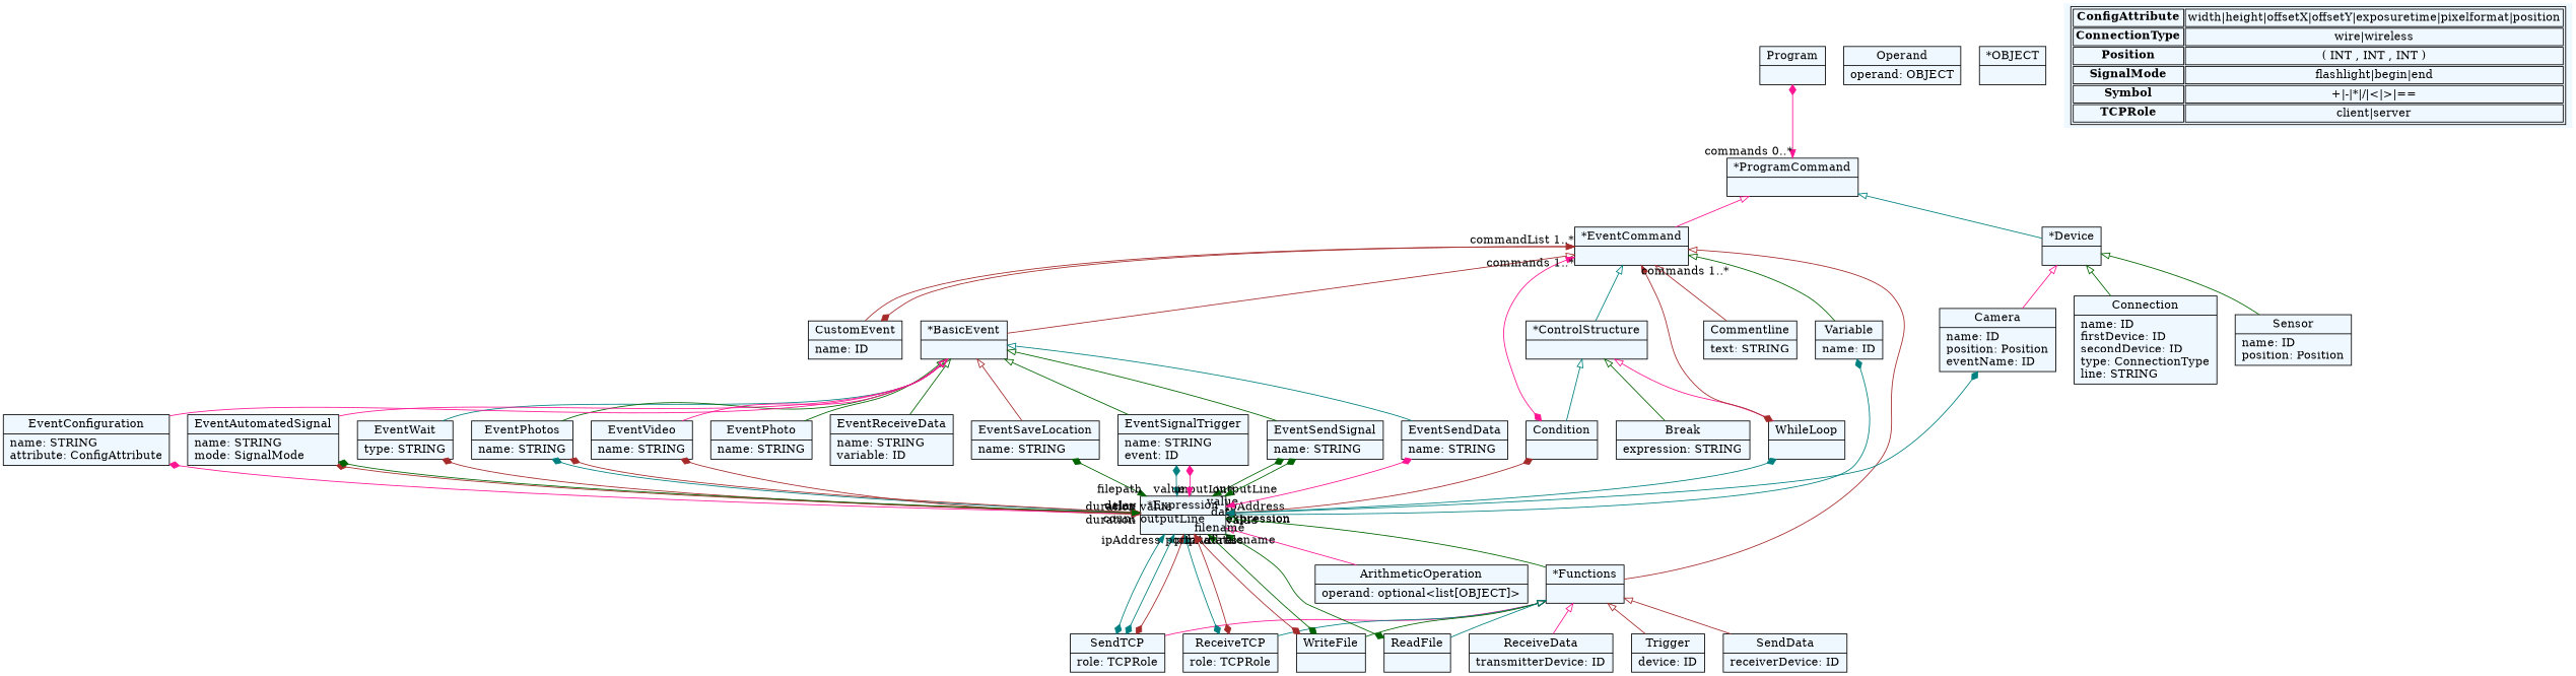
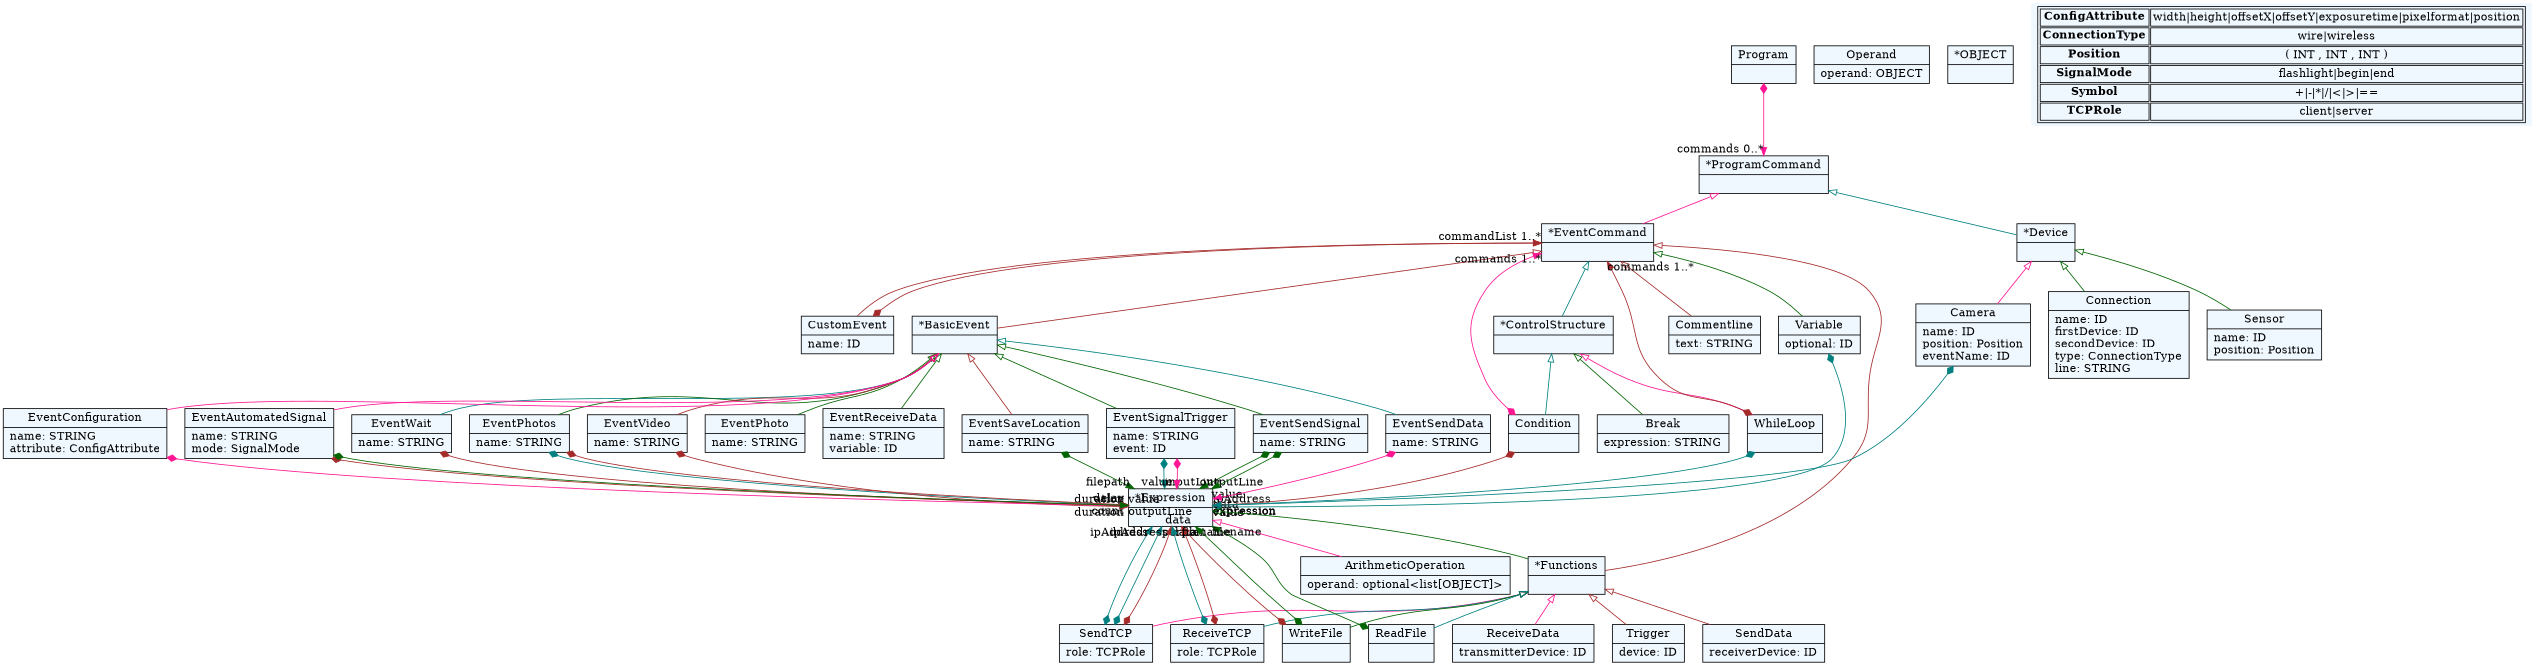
  digraph {
    fontname="Bitstream Vera Sans"
    fontsize=8
    nodesep=0.3
    node [fillcolor=aliceblue shape=record style=filled]
    edge [arrowtail=empty color=brown dir=back]
    n1 [label="{Program|}"]
    n2 [label="{*ProgramCommand|}"]
    n3 [label="{*EventCommand|}"]
    n4 [label="{*Device|}"]
    n5 [label="{CustomEvent|name: ID\l}"]
    n6 [label="{*BasicEvent|}"]
    n7 [label="{*ControlStructure|}"]
-   n8 [label="{Variable|name: ID\l}"]
+   n8 [label="{Variable|optional: ID\l}"]
    n9 [label="{*Functions|}"]
    n10 [label="{Commentline|text: STRING\l}"]
    n11 [label="{Camera|name: ID\lposition: Position\leventName: ID\l}"]
    n12 [label="{Sensor|name: ID\lposition: Position\l}"]
    n13 [label="{Connection|name: ID\lfirstDevice: ID\lsecondDevice: ID\ltype: ConnectionType\lline: STRING\l}"]
-   n14 [label="{EventWait|type: STRING\l}"]
+   n14 [label="{EventWait|name: STRING\l}"]
    n15 [label="{EventPhoto|name: STRING\l}"]
    n16 [label="{EventPhotos|name: STRING\l}"]
    n17 [label="{EventVideo|name: STRING\l}"]
    n18 [label="{EventSaveLocation|name: STRING\l}"]
    n19 [label="{EventSignalTrigger|name: STRING\levent: ID\l}"]
    n20 [label="{EventSendSignal|name: STRING\l}"]
    n21 [label="{EventSendData|name: STRING\l}"]
    n22 [label="{EventReceiveData|name: STRING\lvariable: ID\l}"]
    n23 [label="{EventConfiguration|name: STRING\lattribute: ConfigAttribute\l}"]
    n24 [label="{EventAutomatedSignal|name: STRING\lmode: SignalMode\l}"]
    n25 [label="{Condition|}"]
    n26 [label="{WhileLoop|}"]
    n27 [label="{Break|expression: STRING\l}"]
    n28 [label="{*Expression|}"]
    n29 [label="{SendData|receiverDevice: ID\l}"]
    n30 [label="{ReceiveData|transmitterDevice: ID\l}"]
    n31 [label="{SendTCP|role: TCPRole\l}"]
    n32 [label="{ReceiveTCP|role: TCPRole\l}"]
    n33 [label="{WriteFile|}"]
    n34 [label="{ReadFile|}"]
    n35 [label="{Trigger|device: ID\l}"]
    n36 [label="{ArithmeticOperation|operand: optional\<list[OBJECT]\>\l}"]
    n37 [label="{Operand|operand: OBJECT\l}"]
    n38 [label="{*OBJECT|}"]
    n39 [label=< <table> 	<tr> 		<td><b>ConfigAttribute</b></td><td>width|height|offsetX|offsetY|exposuretime|pixelformat|position</td> 	</tr> 	<tr> 		<td><b>ConnectionType</b></td><td>wire|wireless</td> 	</tr> 	<tr> 		<td><b>Position</b></td><td>( INT , INT , INT )</td> 	</tr> 	<tr> 		<td><b>SignalMode</b></td><td>flashlight|begin|end</td> 	</tr> 	<tr> 		<td><b>Symbol</b></td><td>+|-|*|/|&lt;|&gt;|==</td> 	</tr> 	<tr> 		<td><b>TCPRole</b></td><td>client|server</td> 	</tr> </table> > shape=plaintext]
    n1 -> n2 [arrowtail=diamond color=deeppink dir=both headlabel="commands 0..*"]
    n2 -> n3 [color=deeppink]
    n2 -> n4 [color=teal]
    n3 -> n5
    n3 -> n6
    n3 -> n7 [color=teal]
    n3 -> n8 [color=darkgreen]
    n3 -> n9
    n3 -> n10
    n4 -> n11 [color=deeppink]
    n4 -> n12 [color=darkgreen]
    n4 -> n13 [color=darkgreen]
    n5 -> n3 [arrowtail=diamond dir=both headlabel="commandList 1..*"]
    n6 -> n14 [color=teal]
    n6 -> n15 [color=darkgreen]
    n6 -> n16 [color=darkgreen]
-   n6 -> n17 [color=deeppink]
+   n6 -> n17
    n6 -> n18
    n6 -> n19 [color=darkgreen]
    n6 -> n20 [color=darkgreen]
    n6 -> n21 [color=teal]
    n6 -> n22 [color=darkgreen]
    n6 -> n23 [color=deeppink]
    n6 -> n24 [color=deeppink]
    n7 -> n25 [color=teal]
    n7 -> n26 [color=deeppink]
    n7 -> n27 [color=darkgreen]
    n8 -> n28 [arrowtail=diamond color=teal dir=both headlabel="value "]
    n9 -> n29
    n9 -> n30 [color=deeppink]
    n9 -> n31 [color=deeppink]
    n9 -> n32 [color=teal]
    n9 -> n33 [color=darkgreen]
    n9 -> n34 [color=teal]
    n9 -> n35
    n11 -> n28 [arrowtail=diamond color=teal dir=both headlabel="ipAddress "]
    n14 -> n28 [arrowtail=diamond dir=both headlabel="duration "]
    n16 -> n28 [arrowtail=diamond color=teal dir=both headlabel="count "]
    n16 -> n28 [arrowtail=diamond dir=both headlabel="delay "]
    n17 -> n28 [arrowtail=diamond dir=both headlabel="duration "]
    n18 -> n28 [arrowtail=diamond color=darkgreen dir=both headlabel="filepath "]
    n19 -> n28 [arrowtail=diamond color=teal dir=both headlabel="inputLine "]
    n19 -> n28 [arrowtail=diamond color=deeppink dir=both headlabel="value "]
    n20 -> n28 [arrowtail=diamond color=darkgreen dir=both headlabel="outputLine "]
    n20 -> n28 [arrowtail=diamond color=darkgreen dir=both headlabel="value "]
    n21 -> n28 [arrowtail=diamond color=deeppink dir=both headlabel="data "]
    n23 -> n28 [arrowtail=diamond color=deeppink dir=both headlabel="value "]
    n24 -> n28 [arrowtail=diamond dir=both headlabel="outputLine "]
    n24 -> n28 [arrowtail=diamond color=darkgreen dir=both headlabel="value "]
    n25 -> n3 [arrowtail=diamond color=deeppink dir=both headlabel="commands 1..*"]
    n25 -> n28 [arrowtail=diamond dir=both headlabel="expression "]
    n26 -> n3 [arrowtail=diamond dir=both headlabel="commands 1..*"]
    n26 -> n28 [arrowtail=diamond color=teal dir=both headlabel="expression "]
    n28 -> n9 [color=darkgreen]
    n28 -> n36 [color=deeppink]
    n31 -> n28 [arrowtail=diamond color=teal dir=both headlabel="ipAddress "]
    n31 -> n28 [arrowtail=diamond color=teal dir=both headlabel="port "]
    n31 -> n28 [arrowtail=diamond dir=both headlabel="data "]
    n32 -> n28 [arrowtail=diamond color=teal dir=both headlabel="ipAddress "]
    n32 -> n28 [arrowtail=diamond dir=both headlabel="port "]
    n33 -> n28 [arrowtail=diamond dir=both headlabel="filename "]
    n33 -> n28 [arrowtail=diamond color=darkgreen dir=both headlabel="data "]
    n34 -> n28 [arrowtail=diamond color=darkgreen dir=both headlabel="filename "]
  }
